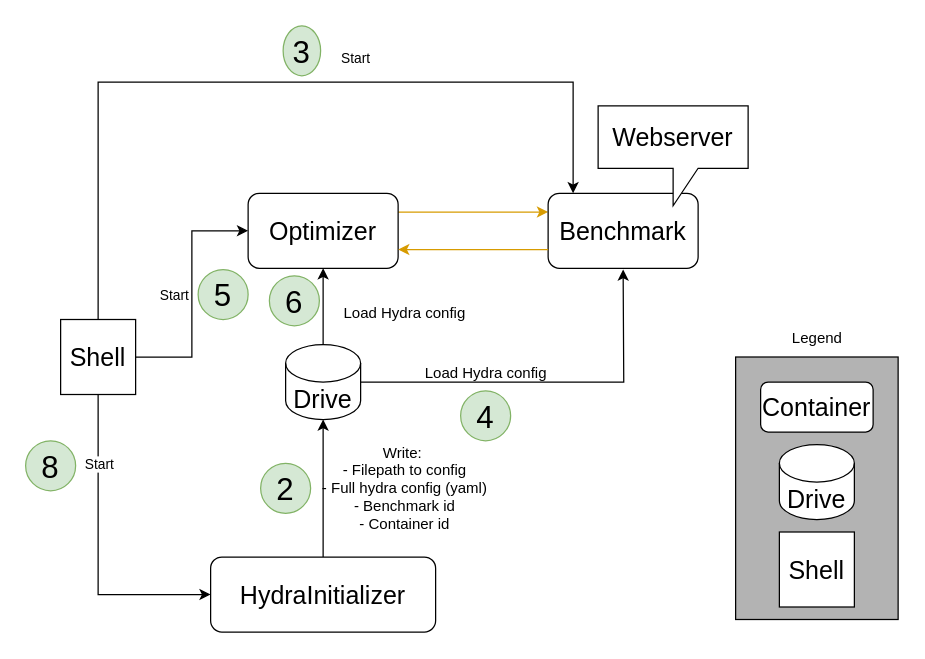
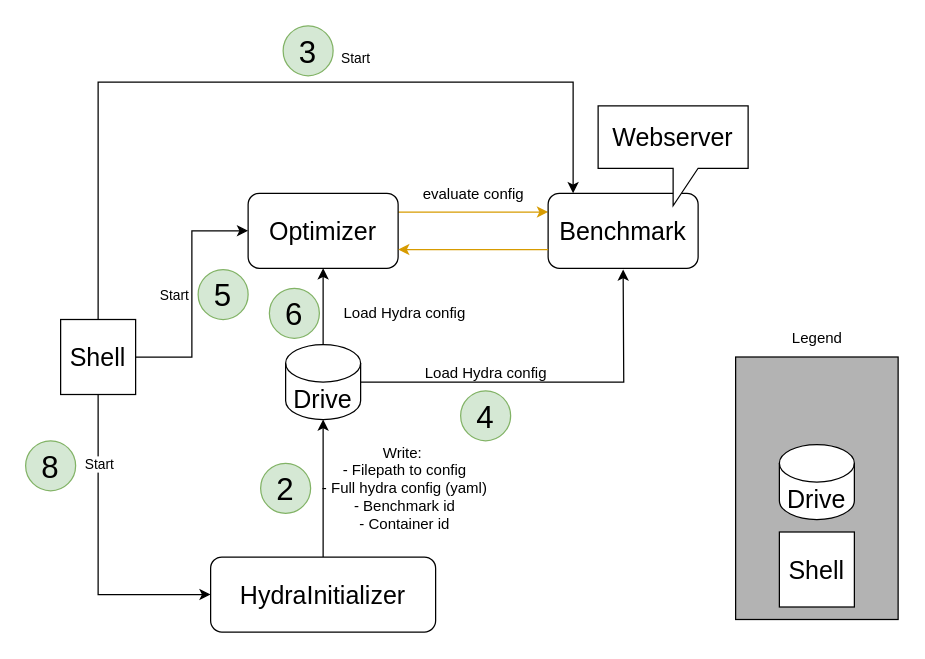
  <mxCell id="0" />
  <mxCell id="1" parent="0" />
  <mxCell id="2" value="" style="edgeStyle=orthogonalEdgeStyle;rounded=0;orthogonalLoop=1;jettySize=auto;html=1;startArrow=classic;startFill=1;endArrow=none;endFill=0;" edge="1" parent="1" source="4" target="16"><mxGeometry relative="1" as="geometry" /></mxCell>
  <mxCell id="3" style="edgeStyle=orthogonalEdgeStyle;rounded=0;orthogonalLoop=1;jettySize=auto;html=1;exitX=1;exitY=0.25;exitDx=0;exitDy=0;entryX=0;entryY=0.25;entryDx=0;entryDy=0;fillColor=#ffe6cc;strokeColor=#d79b00;" edge="1" parent="1" source="4" target="18"><mxGeometry relative="1" as="geometry" /></mxCell>
  <mxCell id="4" value="&lt;font style=&quot;font-size: 20px;&quot;&gt;Optimizer&lt;/font&gt;" style="rounded=1;whiteSpace=wrap;html=1;" vertex="1" parent="1"><mxGeometry x="198" y="154" width="120" height="60" as="geometry" /></mxCell>
  <mxCell id="5" value="" style="edgeStyle=orthogonalEdgeStyle;rounded=0;orthogonalLoop=1;jettySize=auto;html=1;" edge="1" parent="1" source="6" target="16"><mxGeometry relative="1" as="geometry" /></mxCell>
  <mxCell id="6" value="&lt;span style=&quot;font-size: 20px;&quot;&gt;HydraInitializer&lt;/span&gt;" style="rounded=1;whiteSpace=wrap;html=1;" vertex="1" parent="1"><mxGeometry x="168" y="445" width="180" height="60" as="geometry" /></mxCell>
  <mxCell id="7" value="" style="edgeStyle=orthogonalEdgeStyle;rounded=0;orthogonalLoop=1;jettySize=auto;html=1;" edge="1" parent="1" source="13" target="6"><mxGeometry relative="1" as="geometry"><Array as="points"><mxPoint x="78" y="475" /></Array></mxGeometry></mxCell>
  <mxCell id="8" value="Start" style="edgeLabel;html=1;align=center;verticalAlign=middle;resizable=0;points=[];" vertex="1" connectable="0" parent="7"><mxGeometry x="-0.056" relative="1" as="geometry"><mxPoint y="-63" as="offset" /></mxGeometry></mxCell>
  <mxCell id="9" style="edgeStyle=orthogonalEdgeStyle;rounded=0;orthogonalLoop=1;jettySize=auto;html=1;entryX=0;entryY=0.5;entryDx=0;entryDy=0;" edge="1" parent="1" source="13" target="4"><mxGeometry relative="1" as="geometry" /></mxCell>
  <mxCell id="10" value="Start" style="edgeLabel;html=1;align=center;verticalAlign=middle;resizable=0;points=[];" vertex="1" connectable="0" parent="9"><mxGeometry x="-0.026" y="-2" relative="1" as="geometry"><mxPoint x="-17" y="-2" as="offset" /></mxGeometry></mxCell>
  <mxCell id="11" style="edgeStyle=orthogonalEdgeStyle;rounded=0;orthogonalLoop=1;jettySize=auto;html=1;exitX=0.5;exitY=0;exitDx=0;exitDy=0;" edge="1" parent="1" source="13" target="18"><mxGeometry relative="1" as="geometry"><Array as="points"><mxPoint x="78" y="65" /><mxPoint x="458" y="65" /></Array></mxGeometry></mxCell>
  <mxCell id="12" value="Start" style="edgeLabel;html=1;align=center;verticalAlign=middle;resizable=0;points=[];" vertex="1" connectable="0" parent="11"><mxGeometry x="0.13" y="1" relative="1" as="geometry"><mxPoint x="23" y="-19" as="offset" /></mxGeometry></mxCell>
  <mxCell id="13" value="&lt;font style=&quot;font-size: 20px;&quot;&gt;Shell&lt;/font&gt;" style="whiteSpace=wrap;html=1;aspect=fixed;" vertex="1" parent="1"><mxGeometry x="48" y="255" width="60" height="60" as="geometry" /></mxCell>
  <mxCell id="14" value="Write:&amp;nbsp;&lt;br&gt;- Filepath to config&lt;br&gt;- Full hydra config (yaml)&lt;br&gt;- Benchmark id&lt;br&gt;- Container id" style="text;html=1;align=center;verticalAlign=middle;resizable=0;points=[];autosize=1;strokeColor=none;fillColor=none;" vertex="1" parent="1"><mxGeometry x="243" y="345" width="160" height="90" as="geometry" /></mxCell>
  <mxCell id="15" style="edgeStyle=orthogonalEdgeStyle;rounded=0;orthogonalLoop=1;jettySize=auto;html=1;exitX=1;exitY=0.5;exitDx=0;exitDy=0;exitPerimeter=0;" edge="1" parent="1" source="16"><mxGeometry relative="1" as="geometry"><mxPoint x="498" y="215" as="targetPoint" /></mxGeometry></mxCell>
  <mxCell id="16" value="&lt;font style=&quot;font-size: 20px;&quot;&gt;Drive&lt;/font&gt;" style="shape=cylinder3;whiteSpace=wrap;html=1;boundedLbl=1;backgroundOutline=1;size=15;" vertex="1" parent="1"><mxGeometry x="228" y="275" width="60" height="60" as="geometry" /></mxCell>
  <mxCell id="17" value="" style="group" vertex="1" connectable="0" parent="1"><mxGeometry x="438" y="84" width="160" height="130" as="geometry" /></mxCell>
  <mxCell id="18" value="&lt;span style=&quot;font-size: 20px;&quot;&gt;Benchmark&lt;/span&gt;" style="rounded=1;whiteSpace=wrap;html=1;" vertex="1" parent="17"><mxGeometry y="70" width="120" height="60" as="geometry" /></mxCell>
  <mxCell id="19" value="&lt;font style=&quot;font-size: 20px;&quot;&gt;Webserver&lt;/font&gt;" style="shape=callout;whiteSpace=wrap;html=1;perimeter=calloutPerimeter;" vertex="1" parent="17"><mxGeometry x="40" width="120" height="80" as="geometry" /></mxCell>
  <mxCell id="20" value="Load Hydra config" style="text;html=1;align=center;verticalAlign=middle;resizable=0;points=[];autosize=1;strokeColor=none;fillColor=none;" vertex="1" parent="1"><mxGeometry x="263" y="235" width="120" height="30" as="geometry" /></mxCell>
  <mxCell id="21" style="edgeStyle=orthogonalEdgeStyle;rounded=0;orthogonalLoop=1;jettySize=auto;html=1;exitX=0;exitY=0.75;exitDx=0;exitDy=0;entryX=1;entryY=0.75;entryDx=0;entryDy=0;fillColor=#ffe6cc;strokeColor=#d79b00;" edge="1" parent="1" source="18" target="4"><mxGeometry relative="1" as="geometry" /></mxCell>
+ <mxCell id="22" value="evaluate config" style="text;html=1;align=center;verticalAlign=middle;resizable=0;points=[];autosize=1;fillColor=none;strokeColor=none;" vertex="1" parent="1"><mxGeometry x="328" y="140" width="100" height="30" as="geometry" /></mxCell>
  <mxCell id="23" value="&lt;font style=&quot;font-size: 25px;&quot;&gt;8&lt;/font&gt;" style="ellipse;whiteSpace=wrap;html=1;aspect=fixed;fillColor=#d5e8d4;strokeColor=#82b366;" vertex="1" parent="1"><mxGeometry x="20" y="352" width="40" height="40" as="geometry" /></mxCell>
  <mxCell id="24" value="&lt;font style=&quot;font-size: 25px;&quot;&gt;2&lt;/font&gt;" style="ellipse;whiteSpace=wrap;html=1;aspect=fixed;fillColor=#d5e8d4;strokeColor=#82b366;" vertex="1" parent="1"><mxGeometry x="208" y="370" width="40" height="40" as="geometry" /></mxCell>
  <mxCell id="25" value="&lt;font style=&quot;font-size: 25px;&quot;&gt;4&lt;/font&gt;" style="ellipse;whiteSpace=wrap;html=1;aspect=fixed;fillColor=#d5e8d4;strokeColor=#82b366;" vertex="1" parent="1"><mxGeometry x="368" y="312" width="40" height="40" as="geometry" /></mxCell>
- <mxCell id="26" value="&lt;font style=&quot;font-size: 25px;&quot;&gt;3&lt;/font&gt;" style="ellipse;whiteSpace=wrap;html=1;aspect=fixed;fillColor=#d5e8d4;strokeColor=#82b366;direction=south;" vertex="1" parent="1"><mxGeometry x="226" y="20" width="30" height="40" as="geometry" /></mxCell>
+ <mxCell id="26" value="&lt;font style=&quot;font-size: 25px;&quot;&gt;3&lt;/font&gt;" style="ellipse;whiteSpace=wrap;html=1;aspect=fixed;fillColor=#d5e8d4;strokeColor=#82b366;direction=south;" vertex="1" parent="1"><mxGeometry x="226" y="20" width="40" height="40" as="geometry" /></mxCell>
  <mxCell id="27" value="Load Hydra config" style="text;html=1;align=center;verticalAlign=middle;resizable=0;points=[];autosize=1;strokeColor=none;fillColor=none;" vertex="1" parent="1"><mxGeometry x="328" y="283" width="120" height="30" as="geometry" /></mxCell>
  <mxCell id="28" value="&lt;font style=&quot;font-size: 25px;&quot;&gt;5&lt;/font&gt;" style="ellipse;whiteSpace=wrap;html=1;aspect=fixed;fillColor=#d5e8d4;strokeColor=#82b366;" vertex="1" parent="1"><mxGeometry x="158" y="215" width="40" height="40" as="geometry" /></mxCell>
- <mxCell id="29" value="&lt;font style=&quot;font-size: 25px;&quot;&gt;6&lt;/font&gt;" style="ellipse;whiteSpace=wrap;html=1;aspect=fixed;fillColor=#d5e8d4;strokeColor=#82b366;" vertex="1" parent="1"><mxGeometry x="215" y="220" width="40" height="40" as="geometry" /></mxCell>
+ <mxCell id="29" value="&lt;font style=&quot;font-size: 25px;&quot;&gt;6&lt;/font&gt;" style="ellipse;whiteSpace=wrap;html=1;aspect=fixed;fillColor=#d5e8d4;strokeColor=#82b366;" vertex="1" parent="1"><mxGeometry x="215" y="230" width="40" height="40" as="geometry" /></mxCell>
  <mxCell id="30" value="" style="group" vertex="1" connectable="0" parent="1"><mxGeometry x="588" y="255" width="130" height="240" as="geometry" /></mxCell>
  <mxCell id="31" value="" style="whiteSpace=wrap;html=1;fillColor=#B3B3B3;" vertex="1" parent="30"><mxGeometry y="30" width="130" height="210" as="geometry" /></mxCell>
- <mxCell id="32" value="&lt;font style=&quot;font-size: 20px;&quot;&gt;Container&lt;/font&gt;" style="rounded=1;whiteSpace=wrap;html=1;" vertex="1" parent="30"><mxGeometry x="20" y="50" width="90" height="40" as="geometry" /></mxCell>
  <mxCell id="33" value="&lt;font style=&quot;font-size: 20px;&quot;&gt;Drive&lt;/font&gt;" style="shape=cylinder3;whiteSpace=wrap;html=1;boundedLbl=1;backgroundOutline=1;size=15;" vertex="1" parent="30"><mxGeometry x="35" y="100" width="60" height="60" as="geometry" /></mxCell>
  <mxCell id="34" value="&lt;font style=&quot;font-size: 20px;&quot;&gt;Shell&lt;/font&gt;" style="whiteSpace=wrap;html=1;aspect=fixed;" vertex="1" parent="30"><mxGeometry x="35" y="170" width="60" height="60" as="geometry" /></mxCell>
  <mxCell id="35" value="Legend" style="text;html=1;align=center;verticalAlign=middle;resizable=0;points=[];autosize=1;strokeColor=none;fillColor=none;" vertex="1" parent="30"><mxGeometry x="35" width="60" height="30" as="geometry" /></mxCell>
